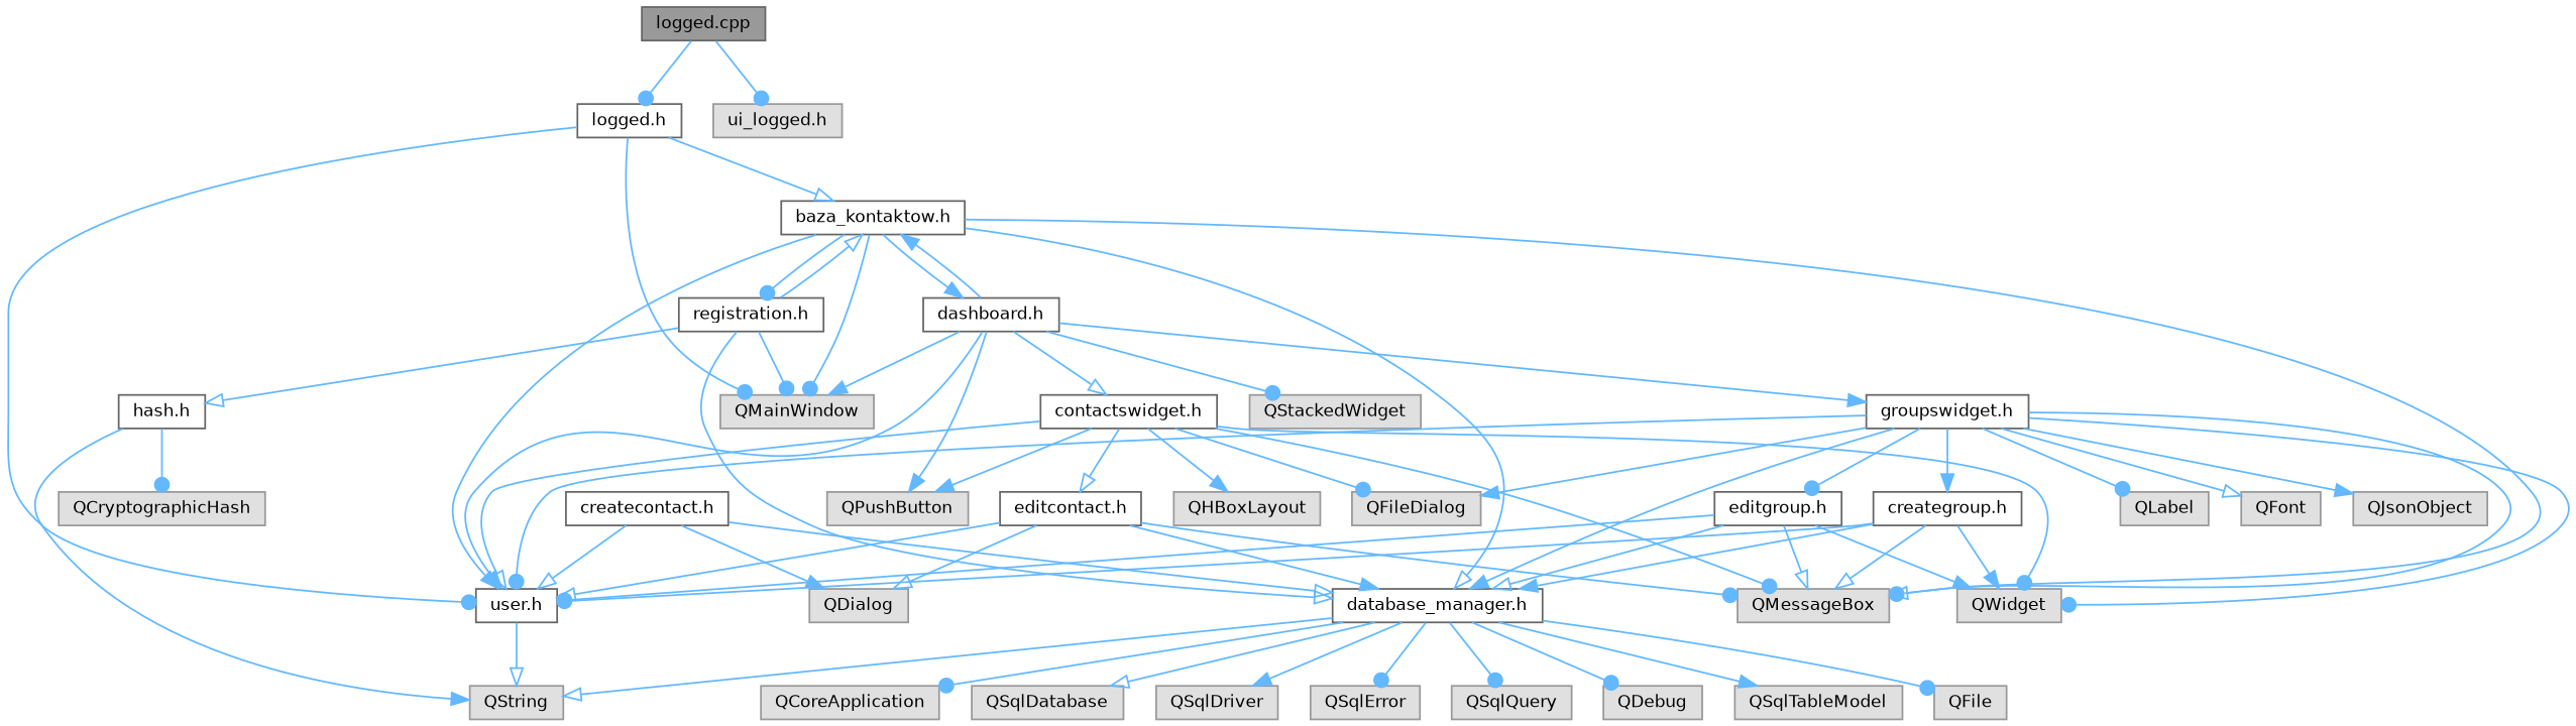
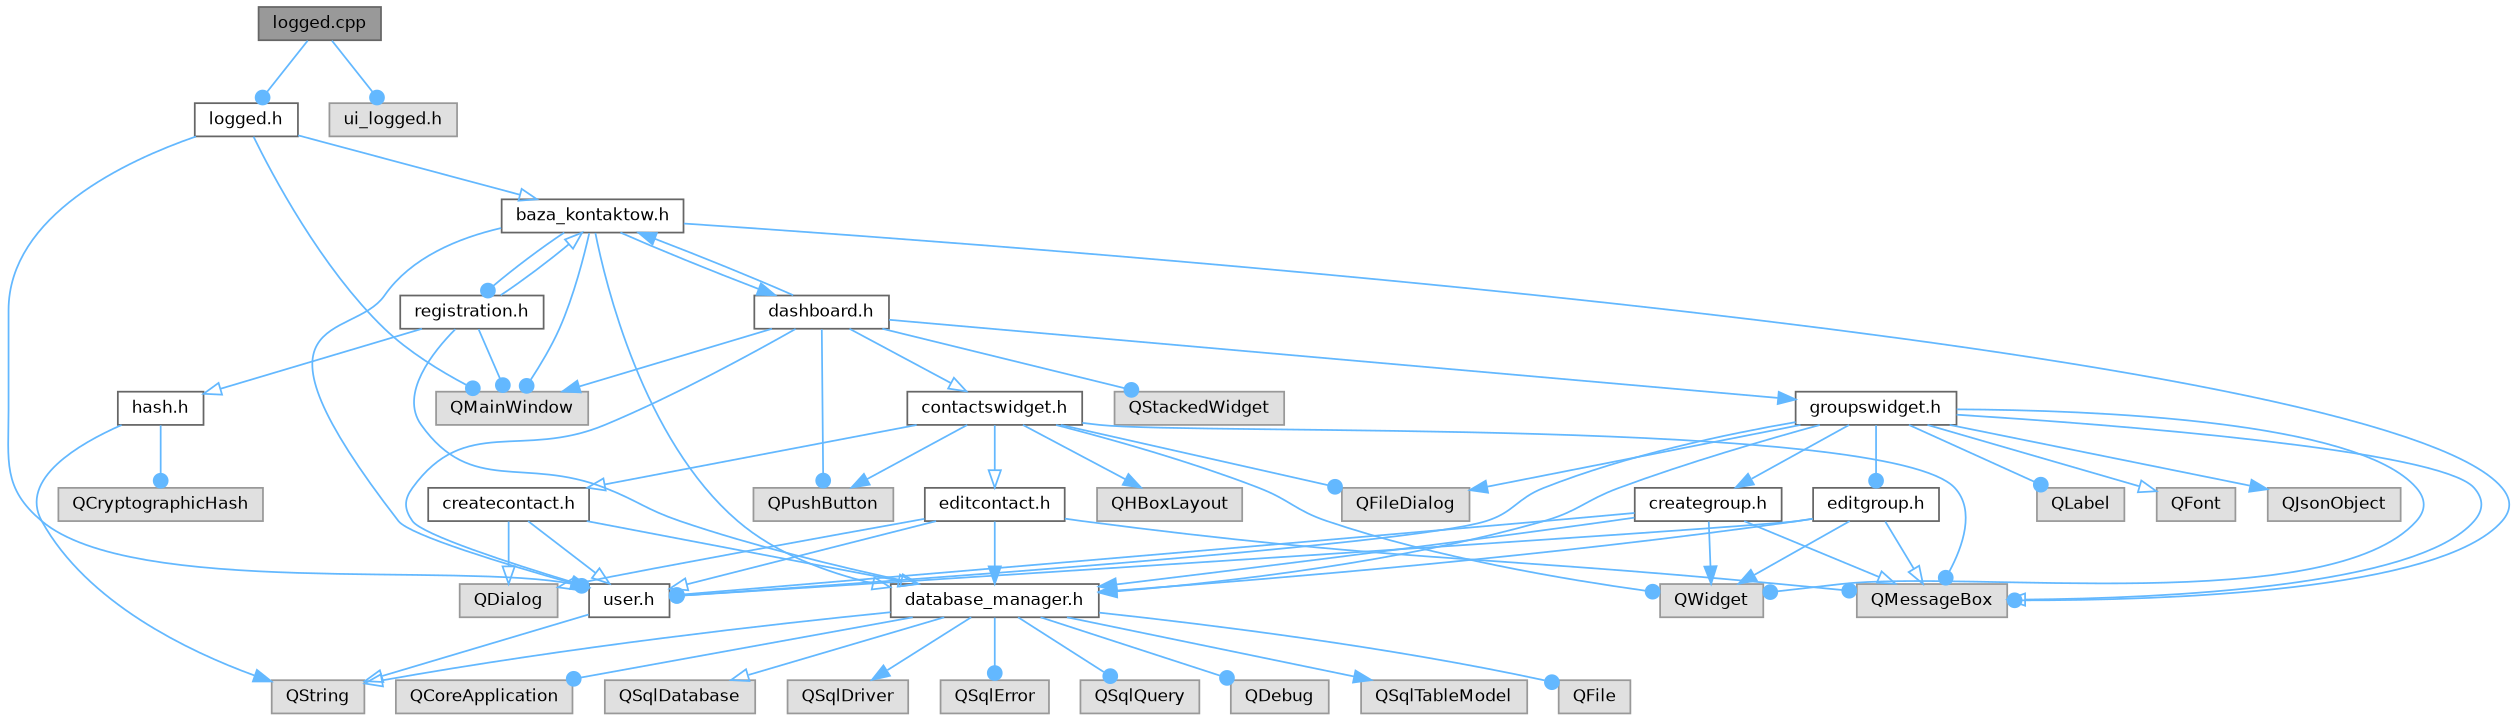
  digraph {
    node [color=grey60 fillcolor="#E0E0E0" fontname=Helvetica fontsize=10 shape=box style=filled]
    edge [arrowhead=dot color=steelblue1 fontname=Helvetica fontsize=10 labelfontname=Helvetica labelfontsize=10 style=solid]
    n1 [color=gray40 fillcolor=grey60 fontcolor=black height=0.2 label="logged.cpp" width=0.4]
    n2 [color=grey40 fillcolor=white height=0.2 label="logged.h" width=0.4]
    n3 [height=0.2 label="ui_logged.h" width=0.4]
    n4 [height=0.2 label=QMainWindow width=0.4]
    n5 [color=grey40 fillcolor=white height=0.2 label="baza_kontaktow.h" width=0.4]
    n6 [color=grey40 fillcolor=white height=0.2 label="user.h" width=0.4]
    n7 [height=0.2 label=QMessageBox width=0.4]
    n8 [color=grey40 fillcolor=white height=0.2 label="registration.h" width=0.4]
    n9 [color=grey40 fillcolor=white height=0.2 label="database_manager.h" width=0.4]
    n10 [color=grey40 fillcolor=white height=0.2 label="dashboard.h" width=0.4]
    n11 [height=0.2 label=QString width=0.4]
    n12 [color=grey40 fillcolor=white height=0.2 label="hash.h" width=0.4]
    n13 [height=0.2 label=QCoreApplication width=0.4]
    n14 [height=0.2 label=QSqlDatabase width=0.4]
    n15 [height=0.2 label=QSqlDriver width=0.4]
    n16 [height=0.2 label=QSqlError width=0.4]
    n17 [height=0.2 label=QSqlQuery width=0.4]
    n18 [height=0.2 label=QDebug width=0.4]
    n19 [height=0.2 label=QSqlTableModel width=0.4]
    n20 [height=0.2 label=QFile width=0.4]
    n21 [height=0.2 label=QStackedWidget width=0.4]
    n22 [height=0.2 label=QPushButton width=0.4]
    n23 [color=grey40 fillcolor=white height=0.2 label="contactswidget.h" width=0.4]
    n24 [color=grey40 fillcolor=white height=0.2 label="groupswidget.h" width=0.4]
    n25 [height=0.2 label=QCryptographicHash width=0.4]
    n26 [height=0.2 label=QWidget width=0.4]
    n27 [height=0.2 label=QHBoxLayout width=0.4]
    n28 [height=0.2 label=QFileDialog width=0.4]
    n29 [color=grey40 fillcolor=white height=0.2 label="createcontact.h" width=0.4]
    n30 [color=grey40 fillcolor=white height=0.2 label="editcontact.h" width=0.4]
    n31 [height=0.2 label=QLabel width=0.4]
    n32 [height=0.2 label=QFont width=0.4]
    n33 [height=0.2 label=QJsonObject width=0.4]
    n34 [color=grey40 fillcolor=white height=0.2 label="creategroup.h" width=0.4]
    n35 [color=grey40 fillcolor=white height=0.2 label="editgroup.h" width=0.4]
    n36 [height=0.2 label=QDialog width=0.4]
    n1 -> n2
    n1 -> n3
    n2 -> n4
    n2 -> n5 [arrowhead=onormal]
    n2 -> n6
    n5 -> n4
    n5 -> n6 [arrowhead=normal]
    n5 -> n7
    n5 -> n8
    n5 -> n9 [arrowhead=onormal]
    n5 -> n10 [arrowhead=normal]
    n6 -> n11 [arrowhead=onormal]
    n8 -> n4
    n8 -> n5 [arrowhead=onormal]
    n8 -> n9 [arrowhead=onormal]
    n8 -> n12 [arrowhead=onormal]
    n9 -> n11 [arrowhead=onormal]
    n9 -> n13
    n9 -> n14 [arrowhead=onormal]
    n9 -> n15 [arrowhead=normal]
    n9 -> n16
    n9 -> n17
    n9 -> n18
    n9 -> n19 [arrowhead=normal]
    n9 -> n20
    n10 -> n4 [arrowhead=normal]
    n10 -> n5 [arrowhead=normal]
    n10 -> n6 [arrowhead=normal]
    n10 -> n21
-   n10 -> n22 [arrowhead=normal]
+   n10 -> n22
    n10 -> n23 [arrowhead=onormal]
    n10 -> n24 [arrowhead=normal]
    n12 -> n11 [arrowhead=normal]
    n12 -> n25
    n23 -> n7
    n23 -> n22 [arrowhead=normal]
    n23 -> n26
    n23 -> n27 [arrowhead=normal]
    n23 -> n28
-   n23 -> n6 [arrowhead=onormal]
+   n23 -> n29 [arrowhead=onormal]
    n23 -> n30 [arrowhead=onormal]
    n24 -> n6
    n24 -> n7 [arrowhead=onormal]
    n24 -> n9 [arrowhead=normal]
    n24 -> n26
    n24 -> n28 [arrowhead=normal]
    n24 -> n31
    n24 -> n32 [arrowhead=onormal]
    n24 -> n33 [arrowhead=normal]
    n24 -> n34 [arrowhead=normal]
    n24 -> n35
    n29 -> n6 [arrowhead=onormal]
    n29 -> n9 [arrowhead=onormal]
-   n29 -> n36 [arrowhead=normal]
+   n29 -> n36 [arrowhead=onormal]
    n30 -> n6 [arrowhead=onormal]
    n30 -> n7
    n30 -> n9 [arrowhead=normal]
    n30 -> n36 [arrowhead=onormal]
    n34 -> n6
    n34 -> n7 [arrowhead=onormal]
    n34 -> n9 [arrowhead=normal]
    n34 -> n26 [arrowhead=normal]
    n35 -> n6
    n35 -> n7 [arrowhead=onormal]
    n35 -> n9 [arrowhead=onormal]
    n35 -> n26 [arrowhead=normal]
  }
